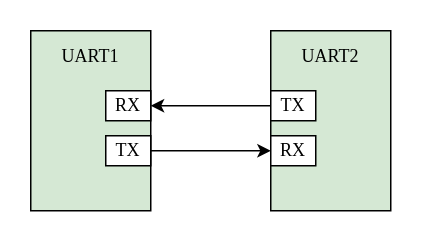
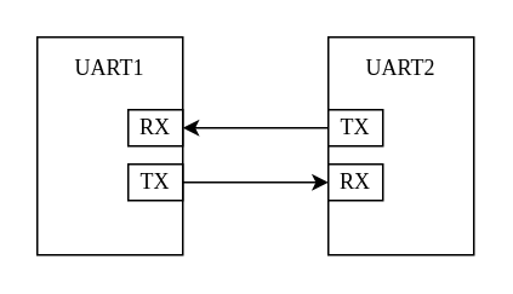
  <mxCell id="0" />
  <mxCell id="1" parent="0" />
- <mxCell id="2" value="UART1&lt;br&gt;&lt;br&gt;&lt;br&gt;&lt;br&gt;&lt;br&gt;&lt;br&gt;&lt;br&gt;" style="rounded=0;whiteSpace=wrap;html=1;fontFamily=Times New Roman;fillColor=#d5e8d4;" vertex="1" parent="1"><mxGeometry x="20" y="20" width="80" height="120" as="geometry" /></mxCell>
- <mxCell id="3" value="UART2&lt;br&gt;&lt;br&gt;&lt;br&gt;&lt;br&gt;&lt;br&gt;&lt;br&gt;&lt;br&gt;" style="rounded=0;whiteSpace=wrap;html=1;fontFamily=Times New Roman;fillColor=#d5e8d4;" vertex="1" parent="1"><mxGeometry x="180" y="20" width="80" height="120" as="geometry" /></mxCell>
+ <mxCell id="2" value="UART1&lt;br&gt;&lt;br&gt;&lt;br&gt;&lt;br&gt;&lt;br&gt;&lt;br&gt;&lt;br&gt;" style="rounded=0;whiteSpace=wrap;html=1;fontFamily=Times New Roman;" vertex="1" parent="1"><mxGeometry x="20" y="20" width="80" height="120" as="geometry" /></mxCell>
+ <mxCell id="3" value="UART2&lt;br&gt;&lt;br&gt;&lt;br&gt;&lt;br&gt;&lt;br&gt;&lt;br&gt;&lt;br&gt;" style="rounded=0;whiteSpace=wrap;html=1;fontFamily=Times New Roman;" vertex="1" parent="1"><mxGeometry x="180" y="20" width="80" height="120" as="geometry" /></mxCell>
  <mxCell id="4" value="RX" style="rounded=0;whiteSpace=wrap;html=1;strokeColor=default;fontFamily=Times New Roman;fontSize=12;fontColor=default;fillColor=default;" vertex="1" parent="1"><mxGeometry x="70" y="60" width="30" height="20" as="geometry" /></mxCell>
  <mxCell id="5" style="edgeStyle=orthogonalEdgeStyle;rounded=0;orthogonalLoop=1;jettySize=auto;html=1;fontFamily=Times New Roman;fontSize=12;fontColor=default;" edge="1" parent="1" source="6" target="9"><mxGeometry relative="1" as="geometry" /></mxCell>
  <mxCell id="6" value="TX" style="rounded=0;whiteSpace=wrap;html=1;strokeColor=default;fontFamily=Times New Roman;fontSize=12;fontColor=default;fillColor=default;" vertex="1" parent="1"><mxGeometry x="70" y="90" width="30" height="20" as="geometry" /></mxCell>
  <mxCell id="7" style="edgeStyle=orthogonalEdgeStyle;rounded=0;orthogonalLoop=1;jettySize=auto;html=1;fontFamily=Times New Roman;fontSize=12;fontColor=default;" edge="1" parent="1" source="8" target="4"><mxGeometry relative="1" as="geometry" /></mxCell>
  <mxCell id="8" value="TX" style="rounded=0;whiteSpace=wrap;html=1;strokeColor=default;fontFamily=Times New Roman;fontSize=12;fontColor=default;fillColor=default;" vertex="1" parent="1"><mxGeometry x="180" y="60" width="30" height="20" as="geometry" /></mxCell>
  <mxCell id="9" value="RX" style="rounded=0;whiteSpace=wrap;html=1;strokeColor=default;fontFamily=Times New Roman;fontSize=12;fontColor=default;fillColor=default;" vertex="1" parent="1"><mxGeometry x="180" y="90" width="30" height="20" as="geometry" /></mxCell>
